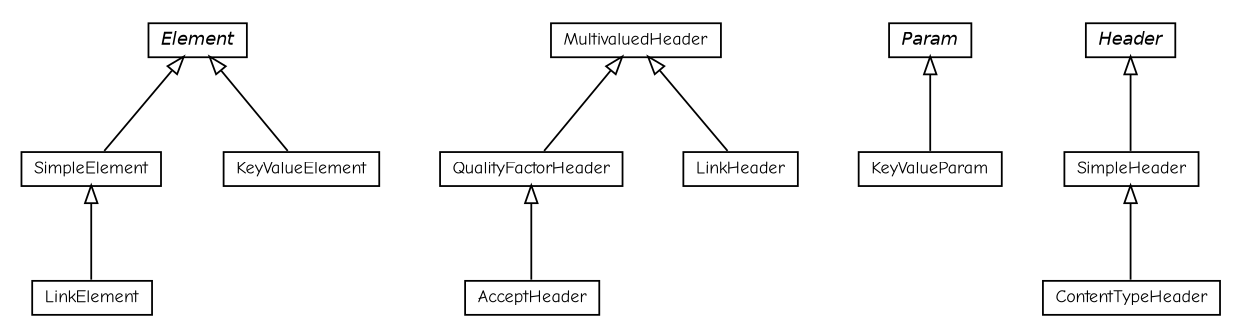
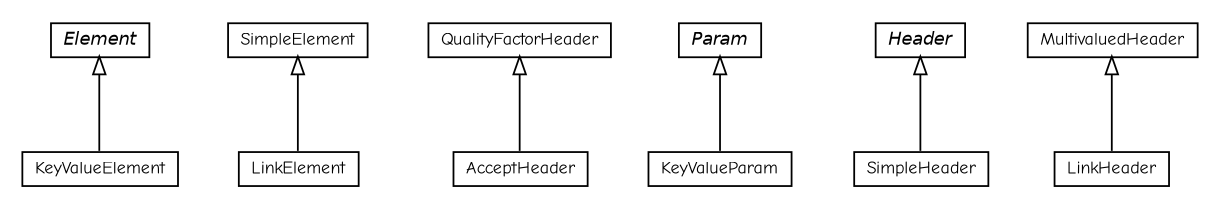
  digraph {
    fontname="Comic Neue"
    nodesep=0.25
    ranksep=0.5
    node [fontcolor=black fontname="Comic Neue" fontsize=10.0 shape=plaintext]
    edge [arrowtail=empty dir=back fontname="Comic Neue" fontsize=10 headport=p labelfontname=Helvetica labelfontsize=10 tailport=p]
    n1 [label=<<table title="io.reinert.requestor.header.Element" border="0" cellborder="1" cellspacing="0" cellpadding="2" port="p" href="./Element.html"> 		<tr><td><table border="0" cellspacing="0" cellpadding="1"> <tr><td align="center" balign="center"><font face="Helvetica-Oblique"> Element </font></td></tr> 		</table></td></tr> 		</table>>]
    n2 [label=<<table title="io.reinert.requestor.header.Element.SimpleElement" border="0" cellborder="1" cellspacing="0" cellpadding="2" port="p" href="./Element.SimpleElement.html"> 		<tr><td><table border="0" cellspacing="0" cellpadding="1"> <tr><td align="center" balign="center"> SimpleElement </td></tr> 		</table></td></tr> 		</table>>]
    n3 [label=<<table title="io.reinert.requestor.header.Element.KeyValueElement" border="0" cellborder="1" cellspacing="0" cellpadding="2" port="p" href="./Element.KeyValueElement.html"> 		<tr><td><table border="0" cellspacing="0" cellpadding="1"> <tr><td align="center" balign="center"> KeyValueElement </td></tr> 		</table></td></tr> 		</table>>]
    n4 [label=<<table title="io.reinert.requestor.header.LinkElement" border="0" cellborder="1" cellspacing="0" cellpadding="2" port="p" href="./LinkElement.html"> 		<tr><td><table border="0" cellspacing="0" cellpadding="1"> <tr><td align="center" balign="center"> LinkElement </td></tr> 		</table></td></tr> 		</table>>]
    n5 [label=<<table title="io.reinert.requestor.header.QualityFactorHeader" border="0" cellborder="1" cellspacing="0" cellpadding="2" port="p" href="./QualityFactorHeader.html"> 		<tr><td><table border="0" cellspacing="0" cellpadding="1"> <tr><td align="center" balign="center"> QualityFactorHeader </td></tr> 		</table></td></tr> 		</table>>]
    n6 [label=<<table title="io.reinert.requestor.header.AcceptHeader" border="0" cellborder="1" cellspacing="0" cellpadding="2" port="p" href="./AcceptHeader.html"> 		<tr><td><table border="0" cellspacing="0" cellpadding="1"> <tr><td align="center" balign="center"> AcceptHeader </td></tr> 		</table></td></tr> 		</table>>]
    n7 [label=<<table title="io.reinert.requestor.header.Param" border="0" cellborder="1" cellspacing="0" cellpadding="2" port="p" href="./Param.html"> 		<tr><td><table border="0" cellspacing="0" cellpadding="1"> <tr><td align="center" balign="center"><font face="Helvetica-Oblique"> Param </font></td></tr> 		</table></td></tr> 		</table>>]
    n8 [label=<<table title="io.reinert.requestor.header.Param.KeyValueParam" border="0" cellborder="1" cellspacing="0" cellpadding="2" port="p" href="./Param.KeyValueParam.html"> 		<tr><td><table border="0" cellspacing="0" cellpadding="1"> <tr><td align="center" balign="center"> KeyValueParam </td></tr> 		</table></td></tr> 		</table>>]
    n9 [label=<<table title="io.reinert.requestor.header.Header" border="0" cellborder="1" cellspacing="0" cellpadding="2" port="p" href="./Header.html"> 		<tr><td><table border="0" cellspacing="0" cellpadding="1"> <tr><td align="center" balign="center"><font face="Helvetica-Oblique"> Header </font></td></tr> 		</table></td></tr> 		</table>>]
    n10 [label=<<table title="io.reinert.requestor.header.SimpleHeader" border="0" cellborder="1" cellspacing="0" cellpadding="2" port="p" href="./SimpleHeader.html"> 		<tr><td><table border="0" cellspacing="0" cellpadding="1"> <tr><td align="center" balign="center"> SimpleHeader </td></tr> 		</table></td></tr> 		</table>>]
-   n11 [label=<<table title="io.reinert.requestor.header.ContentTypeHeader" border="0" cellborder="1" cellspacing="0" cellpadding="2" port="p" href="./ContentTypeHeader.html"> 		<tr><td><table border="0" cellspacing="0" cellpadding="1"> <tr><td align="center" balign="center"> ContentTypeHeader </td></tr> 		</table></td></tr> 		</table>>]
    n12 [label=<<table title="io.reinert.requestor.header.MultivaluedHeader" border="0" cellborder="1" cellspacing="0" cellpadding="2" port="p" href="./MultivaluedHeader.html"> 		<tr><td><table border="0" cellspacing="0" cellpadding="1"> <tr><td align="center" balign="center"> MultivaluedHeader </td></tr> 		</table></td></tr> 		</table>>]
    n13 [label=<<table title="io.reinert.requestor.header.LinkHeader" border="0" cellborder="1" cellspacing="0" cellpadding="2" port="p" href="./LinkHeader.html"> 		<tr><td><table border="0" cellspacing="0" cellpadding="1"> <tr><td align="center" balign="center"> LinkHeader </td></tr> 		</table></td></tr> 		</table>>]
-   n1 -> n2
    n1 -> n3
    n2 -> n4
    n5 -> n6
    n7 -> n8
    n9 -> n10
-   n10 -> n11
-   n12 -> n5
    n12 -> n13
  }
